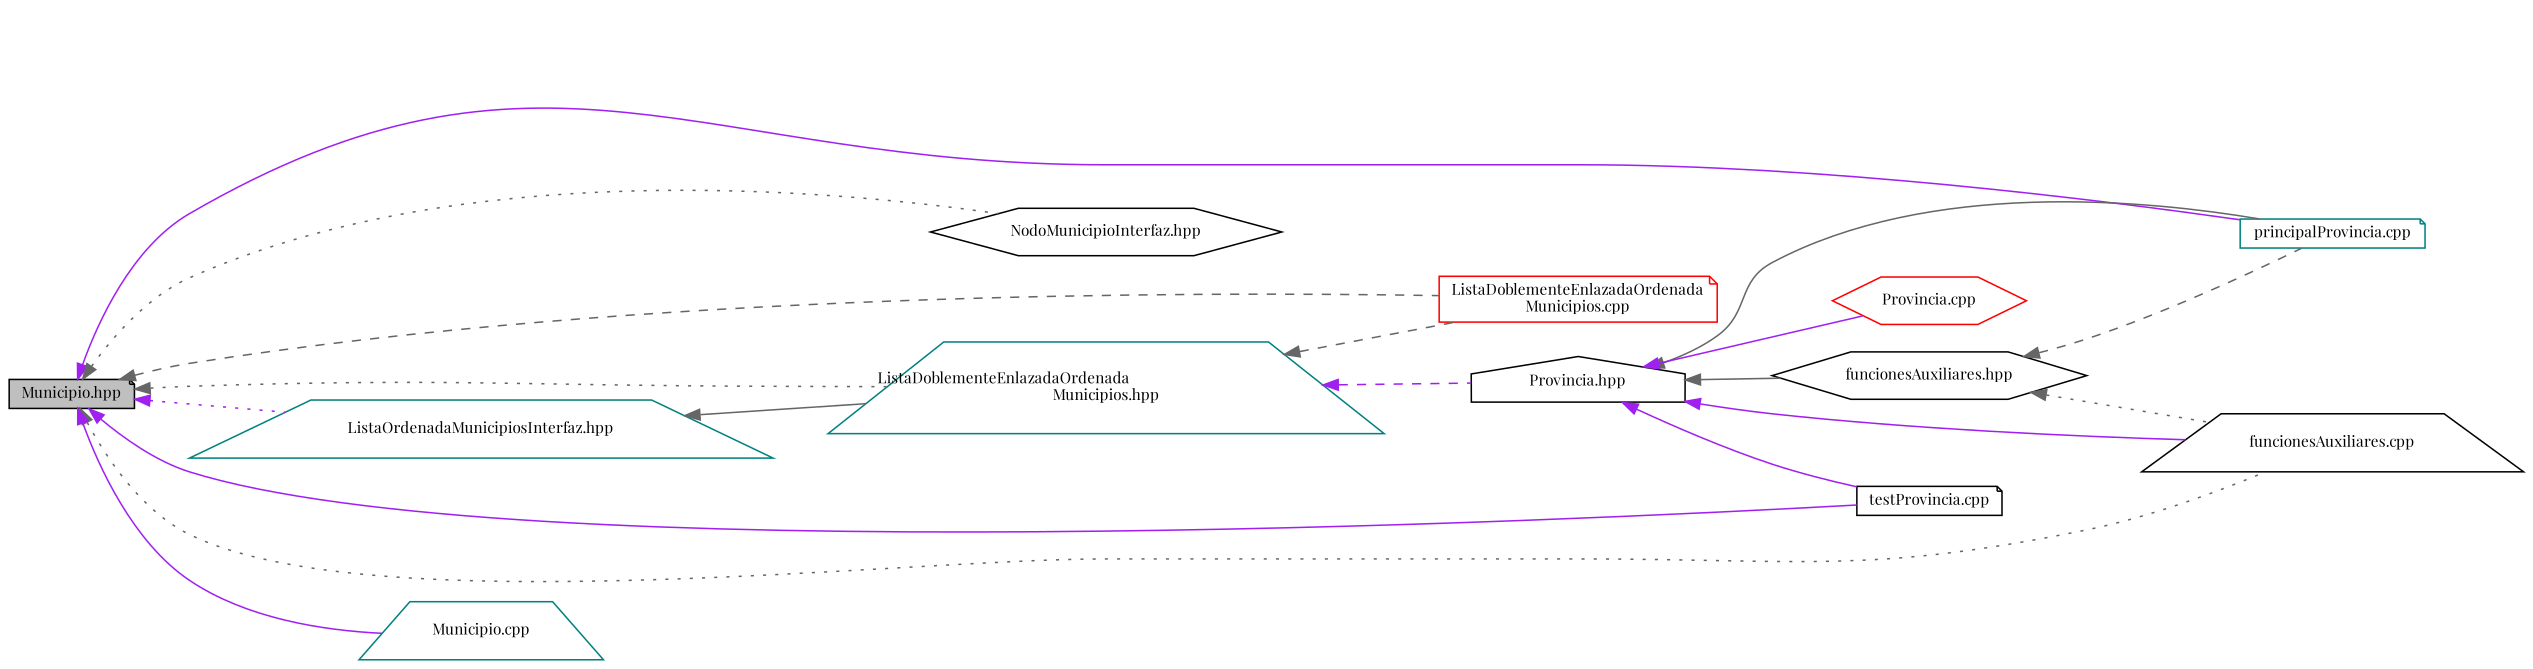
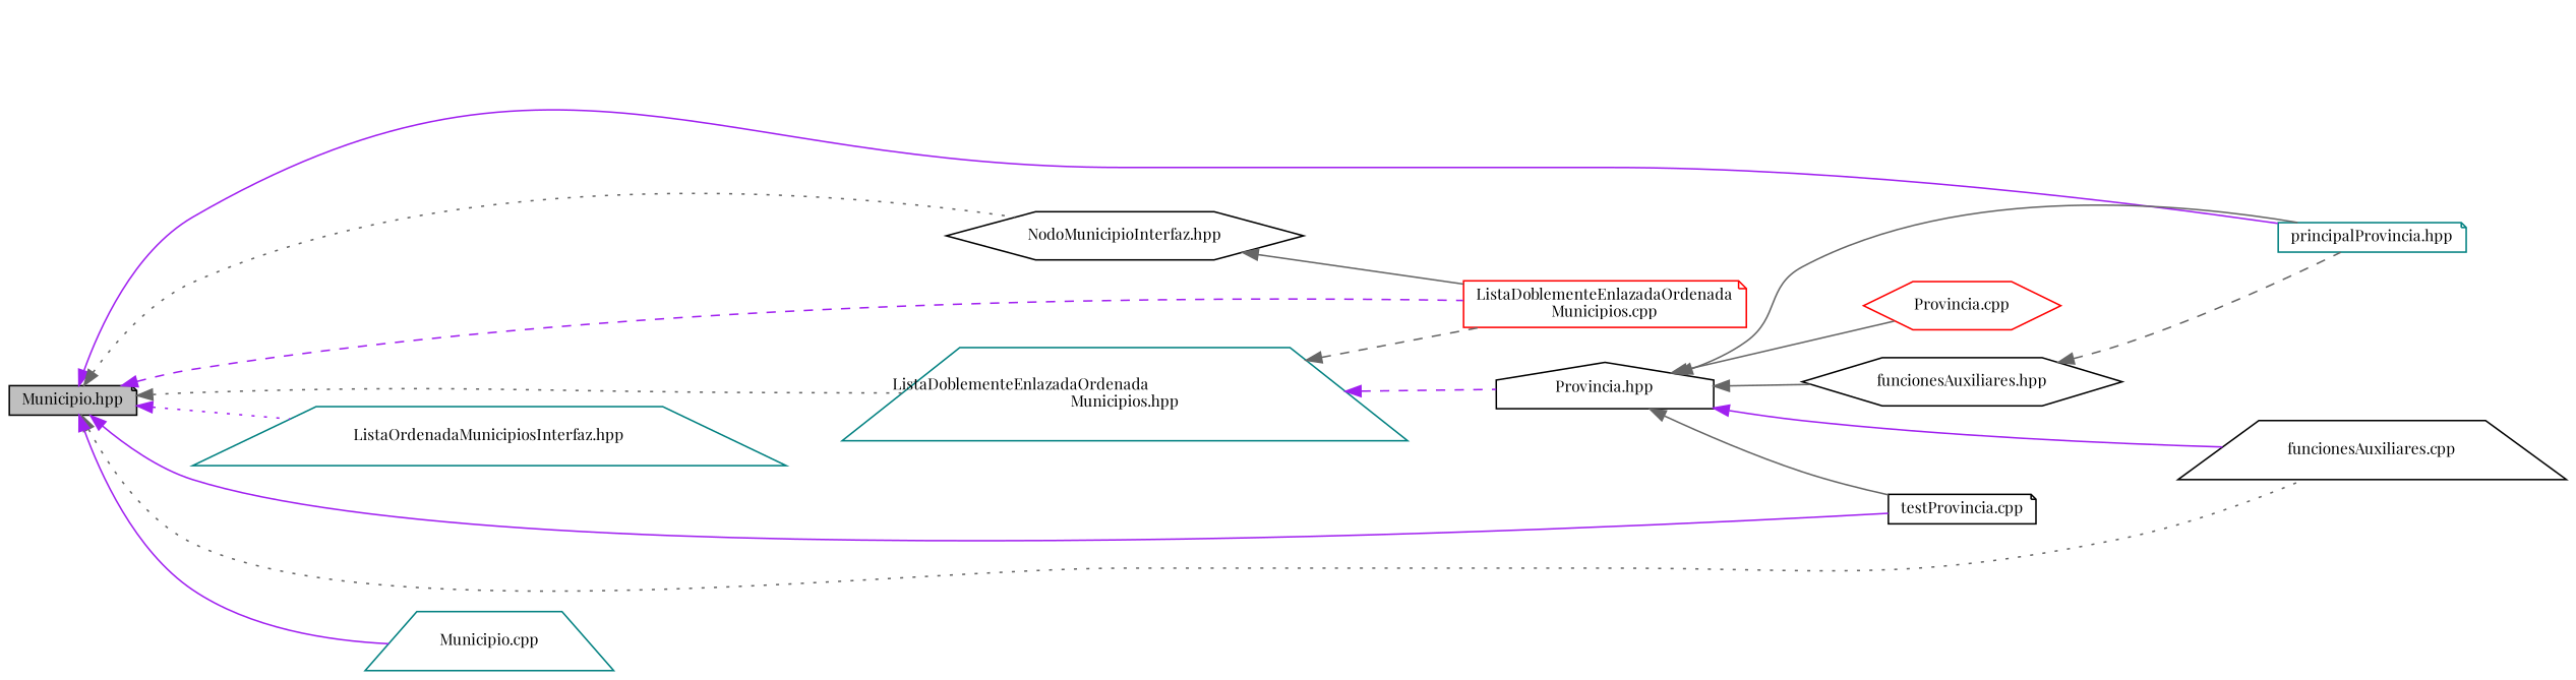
  digraph {
    fontname="Playfair Display"
    rankdir=LR
    node [color=black fillcolor=white fontname="Playfair Display" fontsize=10 shape=note style=filled]
    edge [color=gray40 dir=back fontname="Playfair Display" fontsize=10 labelfontname=Helvetica labelfontsize=10 style=solid]
    n1 [fillcolor=grey75 fontcolor=black height=0.2 label="Municipio.hpp" width=0.4]
    n2 [color=teal height=0.2 label="ListaOrdenadaMunicipiosInterfaz.hpp" shape=trapezium width=0.4]
    n3 [color=teal height=0.2 label="ListaDoblementeEnlazadaOrdenada\lMunicipios.hpp" shape=trapezium width=0.4]
    n4 [height=0.2 label="funcionesAuxiliares.cpp" shape=trapezium width=0.4]
-   n5 [color=teal height=0.2 label="principalProvincia.cpp" width=0.4]
+   n5 [color=teal height=0.2 label="principalProvincia.hpp" width=0.4]
    n6 [height=0.2 label="testProvincia.cpp" width=0.4]
    n7 [color=red height=0.2 label="ListaDoblementeEnlazadaOrdenada\lMunicipios.cpp" width=0.4]
    n8 [height=0.2 label="NodoMunicipioInterfaz.hpp" shape=hexagon width=0.4]
    n9 [color=teal height=0.2 label="Municipio.cpp" shape=trapezium width=0.4]
    n10 [height=0.2 label="Provincia.hpp" shape=house width=0.4]
    n11 [height=0.2 label="funcionesAuxiliares.hpp" shape=hexagon width=0.4]
    n12 [color=red height=0.2 label="Provincia.cpp" shape=hexagon width=0.4]
    n1 -> n2 [color=purple style=dotted]
    n1 -> n3 [style=dotted]
    n1 -> n4 [style=dotted]
    n1 -> n5 [color=purple]
    n1 -> n6 [color=purple]
-   n1 -> n7 [style=dashed]
+   n1 -> n7 [color=purple style=dashed]
    n1 -> n8 [style=dotted]
    n1 -> n9 [color=purple]
-   n2 -> n3
    n3 -> n7 [style=dashed]
    n3 -> n10 [color=purple style=dashed]
+   n8 -> n7
    n10 -> n4 [color=purple]
    n10 -> n5
-   n10 -> n6 [color=purple]
+   n10 -> n6
    n10 -> n11
-   n10 -> n12 [color=purple]
-   n11 -> n4 [style=dotted]
+   n10 -> n12
    n11 -> n5 [style=dashed]
  }
